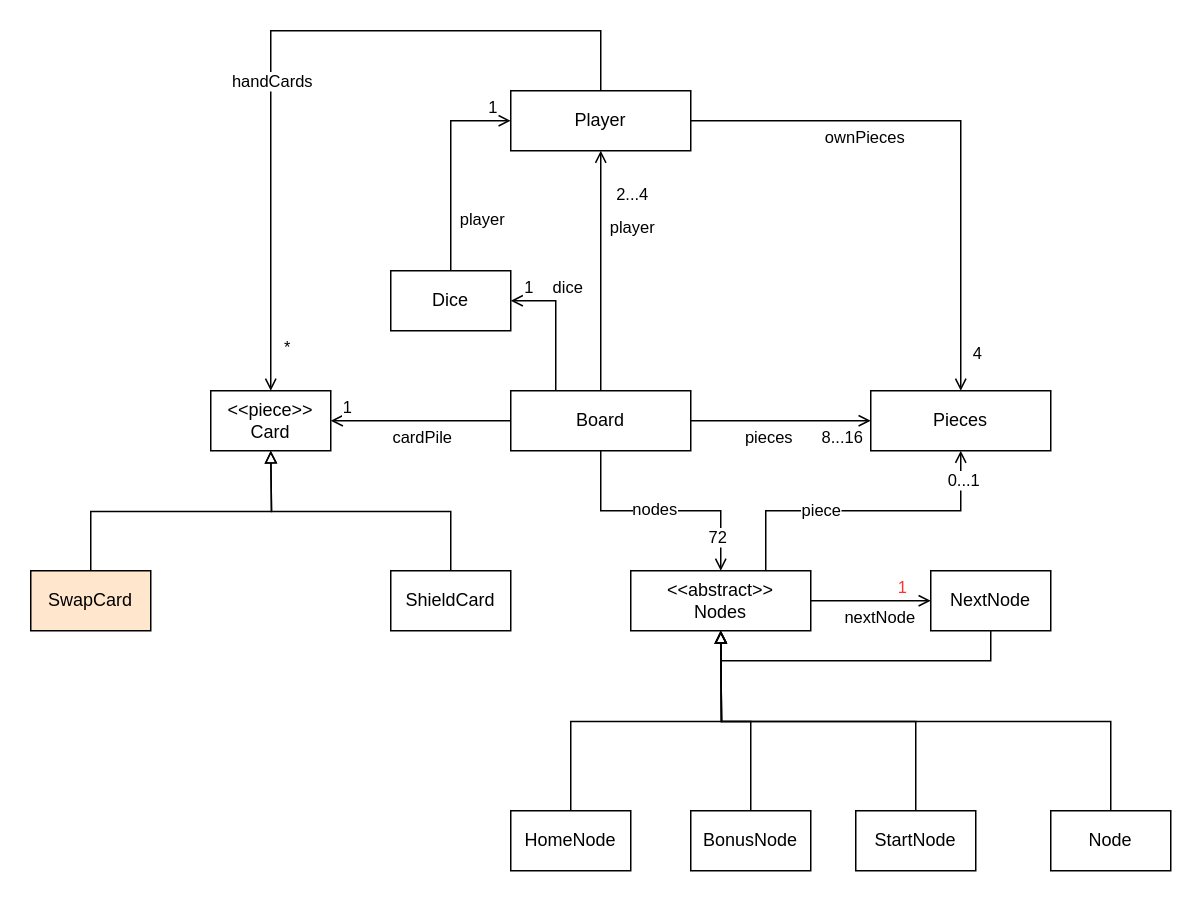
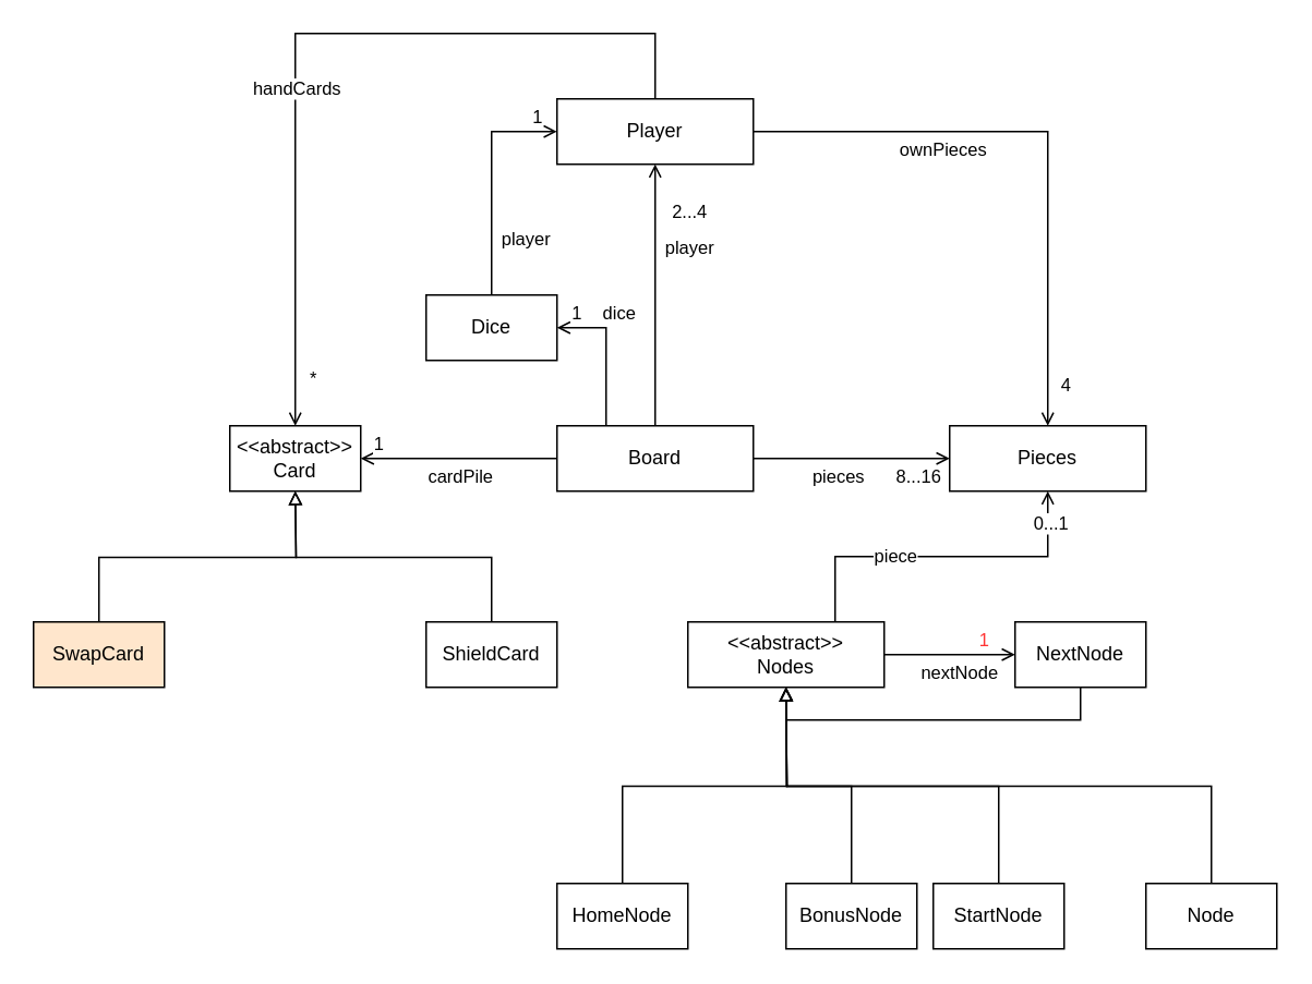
  <mxCell id="0" />
  <mxCell id="1" parent="0" />
  <mxCell id="2" style="edgeStyle=orthogonalEdgeStyle;rounded=0;orthogonalLoop=1;jettySize=auto;html=1;exitX=0.5;exitY=0;exitDx=0;exitDy=0;entryX=0.5;entryY=1;entryDx=0;entryDy=0;endArrow=open;endFill=0;" parent="1" source="11" target="22" edge="1"><mxGeometry relative="1" as="geometry" /></mxCell>
  <mxCell id="3" value="player" style="edgeLabel;html=1;align=center;verticalAlign=middle;resizable=0;points=[];" parent="2" vertex="1" connectable="0"><mxGeometry x="0.1" y="-1" relative="1" as="geometry"><mxPoint x="19" y="-22" as="offset" /></mxGeometry></mxCell>
  <mxCell id="4" value="2...4" style="edgeLabel;html=1;align=center;verticalAlign=middle;resizable=0;points=[];" parent="2" vertex="1" connectable="0"><mxGeometry x="0.65" y="-1" relative="1" as="geometry"><mxPoint x="19" as="offset" /></mxGeometry></mxCell>
  <mxCell id="5" style="edgeStyle=orthogonalEdgeStyle;rounded=0;orthogonalLoop=1;jettySize=auto;html=1;exitX=1;exitY=0.5;exitDx=0;exitDy=0;entryX=0;entryY=0.5;entryDx=0;entryDy=0;endArrow=open;endFill=0;" parent="1" source="11" target="23" edge="1"><mxGeometry relative="1" as="geometry" /></mxCell>
  <mxCell id="6" value="pieces" style="edgeLabel;html=1;align=center;verticalAlign=middle;resizable=0;points=[];" parent="5" vertex="1" connectable="0"><mxGeometry x="-0.15" y="-4" relative="1" as="geometry"><mxPoint y="6" as="offset" /></mxGeometry></mxCell>
  <mxCell id="7" value="8...16" style="edgeLabel;html=1;align=center;verticalAlign=middle;resizable=0;points=[];" parent="5" vertex="1" connectable="0"><mxGeometry x="0.75" relative="1" as="geometry"><mxPoint x="-5" y="10" as="offset" /></mxGeometry></mxCell>
  <mxCell id="8" style="edgeStyle=orthogonalEdgeStyle;rounded=0;orthogonalLoop=1;jettySize=auto;html=1;exitX=0.25;exitY=0;exitDx=0;exitDy=0;entryX=1;entryY=0.5;entryDx=0;entryDy=0;endArrow=open;endFill=0;" parent="1" source="11" target="31" edge="1"><mxGeometry relative="1" as="geometry" /></mxCell>
  <mxCell id="9" value="dice" style="edgeLabel;html=1;align=center;verticalAlign=middle;resizable=0;points=[];" parent="8" vertex="1" connectable="0"><mxGeometry x="0.625" y="-1" relative="1" as="geometry"><mxPoint x="20" y="-9" as="offset" /></mxGeometry></mxCell>
  <mxCell id="10" value="1" style="edgeLabel;html=1;align=center;verticalAlign=middle;resizable=0;points=[];" parent="8" vertex="1" connectable="0"><mxGeometry x="0.762" y="-1" relative="1" as="geometry"><mxPoint y="-9" as="offset" /></mxGeometry></mxCell>
  <mxCell id="11" value="Board" style="rounded=0;whiteSpace=wrap;html=1;" parent="1" vertex="1"><mxGeometry x="340" y="260" width="120" height="40" as="geometry" /></mxCell>
  <mxCell id="12" style="edgeStyle=orthogonalEdgeStyle;rounded=0;orthogonalLoop=1;jettySize=auto;html=1;exitX=1;exitY=0.5;exitDx=0;exitDy=0;entryX=0;entryY=0.5;entryDx=0;entryDy=0;endArrow=none;endFill=0;startArrow=open;startFill=0;" parent="1" source="15" target="11" edge="1"><mxGeometry relative="1" as="geometry" /></mxCell>
  <mxCell id="13" value="cardPile" style="edgeLabel;html=1;align=center;verticalAlign=middle;resizable=0;points=[];" parent="12" vertex="1" connectable="0"><mxGeometry x="-0.017" y="2" relative="1" as="geometry"><mxPoint x="1" y="12" as="offset" /></mxGeometry></mxCell>
  <mxCell id="14" value="1" style="edgeLabel;html=1;align=center;verticalAlign=middle;resizable=0;points=[];" parent="12" vertex="1" connectable="0"><mxGeometry x="0.633" y="2" relative="1" as="geometry"><mxPoint x="-88" y="-8" as="offset" /></mxGeometry></mxCell>
- <mxCell id="15" value="&amp;lt;&amp;lt;piece&amp;gt;&amp;gt;&lt;div&gt;Card&lt;/div&gt;" style="rounded=0;whiteSpace=wrap;html=1;" parent="1" vertex="1"><mxGeometry x="140" y="260" width="80" height="40" as="geometry" /></mxCell>
+ <mxCell id="15" value="&amp;lt;&amp;lt;abstract&amp;gt;&amp;gt;&lt;div&gt;Card&lt;/div&gt;" style="rounded=0;whiteSpace=wrap;html=1;" parent="1" vertex="1"><mxGeometry x="140" y="260" width="80" height="40" as="geometry" /></mxCell>
  <mxCell id="16" style="edgeStyle=orthogonalEdgeStyle;rounded=0;orthogonalLoop=1;jettySize=auto;html=1;exitX=1;exitY=0.5;exitDx=0;exitDy=0;entryX=0.5;entryY=0;entryDx=0;entryDy=0;endArrow=open;endFill=0;" parent="1" source="22" target="23" edge="1"><mxGeometry relative="1" as="geometry" /></mxCell>
  <mxCell id="17" value="ownPieces" style="edgeLabel;html=1;align=center;verticalAlign=middle;resizable=0;points=[];" parent="16" vertex="1" connectable="0"><mxGeometry x="-0.386" relative="1" as="geometry"><mxPoint x="4" y="10" as="offset" /></mxGeometry></mxCell>
  <mxCell id="18" value="4" style="edgeLabel;html=1;align=center;verticalAlign=middle;resizable=0;points=[];" parent="16" vertex="1" connectable="0"><mxGeometry x="0.843" y="3" relative="1" as="geometry"><mxPoint x="7" y="2" as="offset" /></mxGeometry></mxCell>
  <mxCell id="19" style="edgeStyle=orthogonalEdgeStyle;rounded=0;orthogonalLoop=1;jettySize=auto;html=1;exitX=0.5;exitY=0;exitDx=0;exitDy=0;entryX=0.5;entryY=0;entryDx=0;entryDy=0;endArrow=open;endFill=0;" parent="1" source="22" target="15" edge="1"><mxGeometry relative="1" as="geometry"><Array as="points"><mxPoint x="400" y="20" /><mxPoint x="180" y="20" /></Array></mxGeometry></mxCell>
  <mxCell id="20" value="handCards" style="edgeLabel;html=1;align=center;verticalAlign=middle;resizable=0;points=[];" parent="19" vertex="1" connectable="0"><mxGeometry x="0.172" relative="1" as="geometry"><mxPoint as="offset" /></mxGeometry></mxCell>
  <mxCell id="21" value="*" style="edgeLabel;html=1;align=center;verticalAlign=middle;resizable=0;points=[];" parent="19" vertex="1" connectable="0"><mxGeometry x="0.861" y="1" relative="1" as="geometry"><mxPoint x="9" y="5" as="offset" /></mxGeometry></mxCell>
  <mxCell id="22" value="Player" style="rounded=0;whiteSpace=wrap;html=1;" parent="1" vertex="1"><mxGeometry x="340" y="60" width="120" height="40" as="geometry" /></mxCell>
  <mxCell id="23" value="Pieces" style="rounded=0;whiteSpace=wrap;html=1;" parent="1" vertex="1"><mxGeometry x="580" y="260" width="120" height="40" as="geometry" /></mxCell>
  <mxCell id="24" style="edgeStyle=orthogonalEdgeStyle;rounded=0;orthogonalLoop=1;jettySize=auto;html=1;exitX=0.5;exitY=0;exitDx=0;exitDy=0;endArrow=block;endFill=0;" parent="1" source="25" edge="1"><mxGeometry relative="1" as="geometry"><mxPoint x="180" y="300" as="targetPoint" /></mxGeometry></mxCell>
  <mxCell id="25" value="SwapCard" style="rounded=0;whiteSpace=wrap;html=1;fillColor=#ffe6cc;" parent="1" vertex="1"><mxGeometry x="20" y="380" width="80" height="40" as="geometry" /></mxCell>
  <mxCell id="26" style="edgeStyle=orthogonalEdgeStyle;rounded=0;orthogonalLoop=1;jettySize=auto;html=1;exitX=0.5;exitY=0;exitDx=0;exitDy=0;endArrow=block;endFill=0;" parent="1" source="27" edge="1"><mxGeometry relative="1" as="geometry"><mxPoint x="180" y="300" as="targetPoint" /></mxGeometry></mxCell>
  <mxCell id="27" value="ShieldCard" style="rounded=0;whiteSpace=wrap;html=1;" parent="1" vertex="1"><mxGeometry x="260" y="380" width="80" height="40" as="geometry" /></mxCell>
  <mxCell id="28" style="edgeStyle=orthogonalEdgeStyle;rounded=0;orthogonalLoop=1;jettySize=auto;html=1;exitX=0.5;exitY=0;exitDx=0;exitDy=0;entryX=0;entryY=0.5;entryDx=0;entryDy=0;endArrow=open;endFill=0;" parent="1" source="31" target="22" edge="1"><mxGeometry relative="1" as="geometry" /></mxCell>
  <mxCell id="29" value="player" style="edgeLabel;html=1;align=center;verticalAlign=middle;resizable=0;points=[];" parent="28" vertex="1" connectable="0"><mxGeometry x="-0.267" relative="1" as="geometry"><mxPoint x="20" y="16" as="offset" /></mxGeometry></mxCell>
  <mxCell id="30" value="1" style="edgeLabel;html=1;align=center;verticalAlign=middle;resizable=0;points=[];" parent="28" vertex="1" connectable="0"><mxGeometry x="0.644" y="-1" relative="1" as="geometry"><mxPoint x="12" y="-11" as="offset" /></mxGeometry></mxCell>
  <mxCell id="31" value="Dice" style="rounded=0;whiteSpace=wrap;html=1;" parent="1" vertex="1"><mxGeometry x="260" y="180" width="80" height="40" as="geometry" /></mxCell>
- <mxCell id="32" style="edgeStyle=orthogonalEdgeStyle;rounded=0;orthogonalLoop=1;jettySize=auto;html=1;exitX=0.5;exitY=0;exitDx=0;exitDy=0;entryX=0.5;entryY=1;entryDx=0;entryDy=0;endArrow=none;endFill=0;startArrow=open;startFill=0;" parent="1" source="38" target="11" edge="1"><mxGeometry relative="1" as="geometry" /></mxCell>
- <mxCell id="33" value="nodes" style="edgeLabel;html=1;align=center;verticalAlign=middle;resizable=0;points=[];" parent="32" vertex="1" connectable="0"><mxGeometry x="0.062" y="-2" relative="1" as="geometry"><mxPoint as="offset" /></mxGeometry></mxCell>
- <mxCell id="34" value="72" style="edgeLabel;html=1;align=center;verticalAlign=middle;resizable=0;points=[];" parent="32" vertex="1" connectable="0"><mxGeometry x="-0.713" y="3" relative="1" as="geometry"><mxPoint as="offset" /></mxGeometry></mxCell>
  <mxCell id="35" style="edgeStyle=orthogonalEdgeStyle;rounded=0;orthogonalLoop=1;jettySize=auto;html=1;exitX=0.75;exitY=0;exitDx=0;exitDy=0;entryX=0.5;entryY=1;entryDx=0;entryDy=0;endArrow=open;endFill=0;" parent="1" source="38" target="23" edge="1"><mxGeometry relative="1" as="geometry" /></mxCell>
  <mxCell id="36" value="piece" style="edgeLabel;html=1;align=center;verticalAlign=middle;resizable=0;points=[];" parent="35" vertex="1" connectable="0"><mxGeometry x="-0.276" y="1" relative="1" as="geometry"><mxPoint as="offset" /></mxGeometry></mxCell>
  <mxCell id="37" value="0...1" style="edgeLabel;html=1;align=center;verticalAlign=middle;resizable=0;points=[];" parent="35" vertex="1" connectable="0"><mxGeometry x="0.819" y="-1" relative="1" as="geometry"><mxPoint as="offset" /></mxGeometry></mxCell>
  <mxCell id="38" value="&amp;lt;&amp;lt;abstract&amp;gt;&amp;gt;&lt;div&gt;Nodes&lt;/div&gt;" style="rounded=0;whiteSpace=wrap;html=1;" parent="1" vertex="1"><mxGeometry x="420" y="380" width="120" height="40" as="geometry" /></mxCell>
  <mxCell id="39" style="edgeStyle=orthogonalEdgeStyle;rounded=0;orthogonalLoop=1;jettySize=auto;html=1;exitX=0.5;exitY=0;exitDx=0;exitDy=0;endArrow=block;endFill=0;" parent="1" source="40" edge="1"><mxGeometry relative="1" as="geometry"><mxPoint x="480" y="420" as="targetPoint" /></mxGeometry></mxCell>
  <mxCell id="40" value="HomeNode" style="rounded=0;whiteSpace=wrap;html=1;" parent="1" vertex="1"><mxGeometry x="340" y="540" width="80" height="40" as="geometry" /></mxCell>
  <mxCell id="41" style="edgeStyle=orthogonalEdgeStyle;rounded=0;orthogonalLoop=1;jettySize=auto;html=1;exitX=0.5;exitY=0;exitDx=0;exitDy=0;endArrow=block;endFill=0;" parent="1" source="42" edge="1"><mxGeometry relative="1" as="geometry"><mxPoint x="480" y="420" as="targetPoint" /></mxGeometry></mxCell>
- <mxCell id="42" value="BonusNode" style="rounded=0;whiteSpace=wrap;html=1;" parent="1" vertex="1"><mxGeometry x="460" y="540" width="80" height="40" as="geometry" /></mxCell>
+ <mxCell id="42" value="BonusNode" style="rounded=0;whiteSpace=wrap;html=1;" parent="1" vertex="1"><mxGeometry x="480" y="540" width="80" height="40" as="geometry" /></mxCell>
  <mxCell id="43" style="edgeStyle=orthogonalEdgeStyle;rounded=0;orthogonalLoop=1;jettySize=auto;html=1;exitX=0.5;exitY=0;exitDx=0;exitDy=0;endArrow=block;endFill=0;" parent="1" source="44" edge="1"><mxGeometry relative="1" as="geometry"><mxPoint x="480" y="420" as="targetPoint" /></mxGeometry></mxCell>
  <mxCell id="44" value="StartNode" style="rounded=0;whiteSpace=wrap;html=1;" parent="1" vertex="1"><mxGeometry x="570" y="540" width="80" height="40" as="geometry" /></mxCell>
  <mxCell id="45" style="edgeStyle=orthogonalEdgeStyle;rounded=0;orthogonalLoop=1;jettySize=auto;html=1;exitX=0.5;exitY=0;exitDx=0;exitDy=0;endArrow=block;endFill=0;" parent="1" source="46" edge="1"><mxGeometry relative="1" as="geometry"><mxPoint x="480" y="420" as="targetPoint" /></mxGeometry></mxCell>
  <mxCell id="46" value="Node" style="rounded=0;whiteSpace=wrap;html=1;" parent="1" vertex="1"><mxGeometry x="700" y="540" width="80" height="40" as="geometry" /></mxCell>
  <mxCell id="47" style="edgeStyle=orthogonalEdgeStyle;rounded=0;orthogonalLoop=1;jettySize=auto;html=1;exitX=0;exitY=0.5;exitDx=0;exitDy=0;entryX=1;entryY=0.5;entryDx=0;entryDy=0;endArrow=none;endFill=0;startArrow=open;startFill=0;" parent="1" source="51" target="38" edge="1"><mxGeometry relative="1" as="geometry" /></mxCell>
  <mxCell id="48" value="1" style="edgeLabel;html=1;align=center;verticalAlign=middle;resizable=0;points=[];fontColor=#FF3333;" parent="47" vertex="1" connectable="0"><mxGeometry x="0.5" relative="1" as="geometry"><mxPoint x="40" y="-10" as="offset" /></mxGeometry></mxCell>
  <mxCell id="49" value="nextNode" style="edgeLabel;html=1;align=center;verticalAlign=middle;resizable=0;points=[];" parent="47" vertex="1" connectable="0"><mxGeometry x="-0.125" y="1" relative="1" as="geometry"><mxPoint y="9" as="offset" /></mxGeometry></mxCell>
  <mxCell id="50" style="edgeStyle=orthogonalEdgeStyle;rounded=0;orthogonalLoop=1;jettySize=auto;html=1;exitX=0.5;exitY=1;exitDx=0;exitDy=0;entryX=0.5;entryY=1;entryDx=0;entryDy=0;endArrow=block;endFill=0;" parent="1" source="51" target="38" edge="1"><mxGeometry relative="1" as="geometry" /></mxCell>
  <mxCell id="51" value="NextNode" style="rounded=0;whiteSpace=wrap;html=1;" parent="1" vertex="1"><mxGeometry x="620" y="380" width="80" height="40" as="geometry" /></mxCell>
